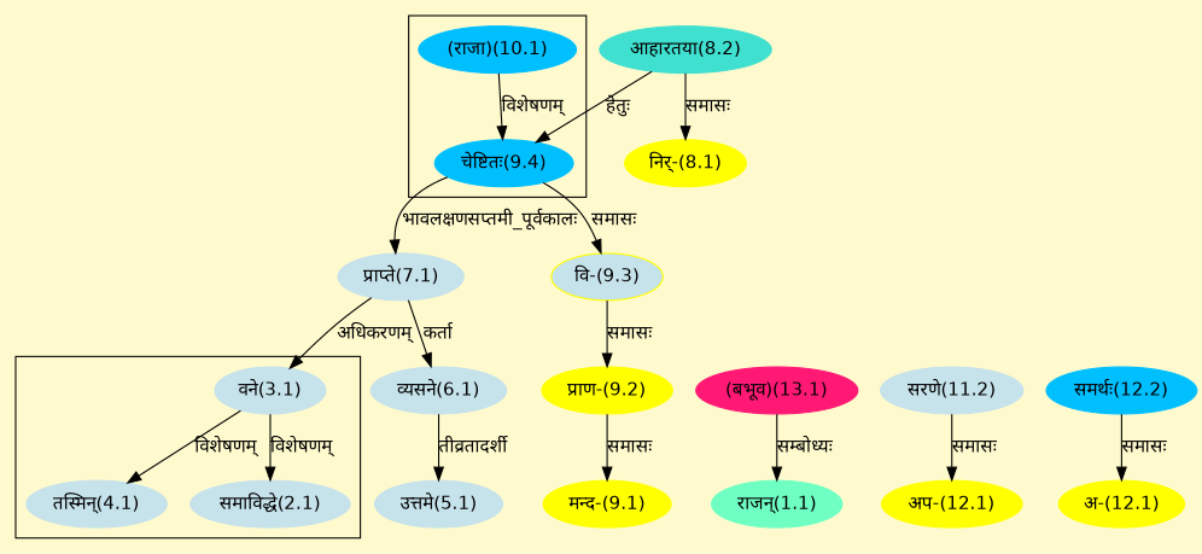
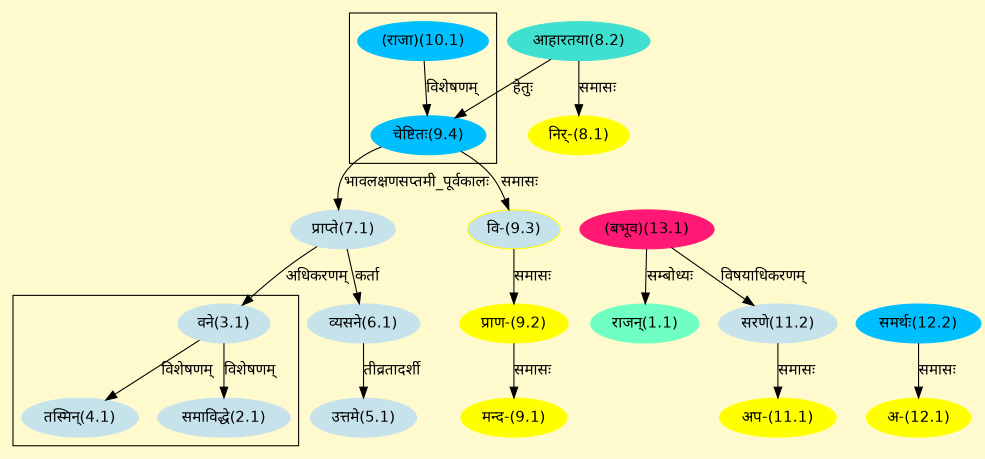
  digraph {
    bgcolor=lemonchiffon1
    compound=true
    fontname="DejaVu Sans"
    rankdir=BT
    node [color="#C6E2EB" fontname="DejaVu Sans" style=filled]
    edge [dir=back fontname="DejaVu Sans"]
    n1 [label="समाविद्धे(2.1)"]
    n2 [label="वने(3.1)"]
    n3 [label="तस्मिन्(4.1)"]
    n4 [color="#00BFFF" label="चेष्टितः(9.4)"]
    n5 [color="#00BFFF" label="(राजा)(10.1)"]
    n6 [label="प्राप्ते(7.1)"]
    n7 [color="#40E0D0" label="आहारतया(8.2)"]
    n8 [color="#FF1975" label="(बभूव)(13.1)"]
    n9 [color="#6FFFC3" label="राजन्(1.1)"]
    n10 [label="उत्तमे(5.1)"]
    n11 [label="व्यसने(6.1)"]
    n12 [color="#FFFF00" label="निर्-(8.1)"]
    n13 [color="#FFFF00" label="मन्द-(9.1)"]
    n14 [color="#FFFF00" label="प्राण-(9.2)"]
    n15 [color="#FFFF00" fillcolor="#C6E2EB" label="वि-(9.3)"]
-   n16 [color="#FFFF00" label="अप-(12.1)"]
+   n16 [color="#FFFF00" label="अप-(11.1)"]
    n17 [label="सरणे(11.2)"]
    n18 [color="#FFFF00" label="अ-(12.1)"]
    n19 [color="#00BFFF" label="समर्थः(12.2)"]
    subgraph cluster_1 {
      n1
      n2
      n3
    }
    subgraph cluster_2 {
      n4
      n5
    }
    n1 -> n2 [label="विशेषणम्"]
    n2 -> n6 [label="अधिकरणम्"]
    n3 -> n2 [label="विशेषणम्"]
    n4 -> n5 [label="विशेषणम्"]
    n4 -> n7 [label="हेतुः"]
    n6 -> n4 [label="भावलक्षणसप्तमी_पूर्वकालः"]
    n9 -> n8 [label="सम्बोध्यः"]
    n10 -> n11 [label="तीव्रतादर्शी"]
    n11 -> n6 [label="कर्ता"]
    n12 -> n7 [label="समासः"]
    n13 -> n14 [label="समासः"]
    n14 -> n15 [label="समासः"]
    n15 -> n4 [label="समासः"]
    n16 -> n17 [label="समासः"]
+   n17 -> n8 [label="विषयाधिकरणम्"]
    n18 -> n19 [label="समासः"]
  }
